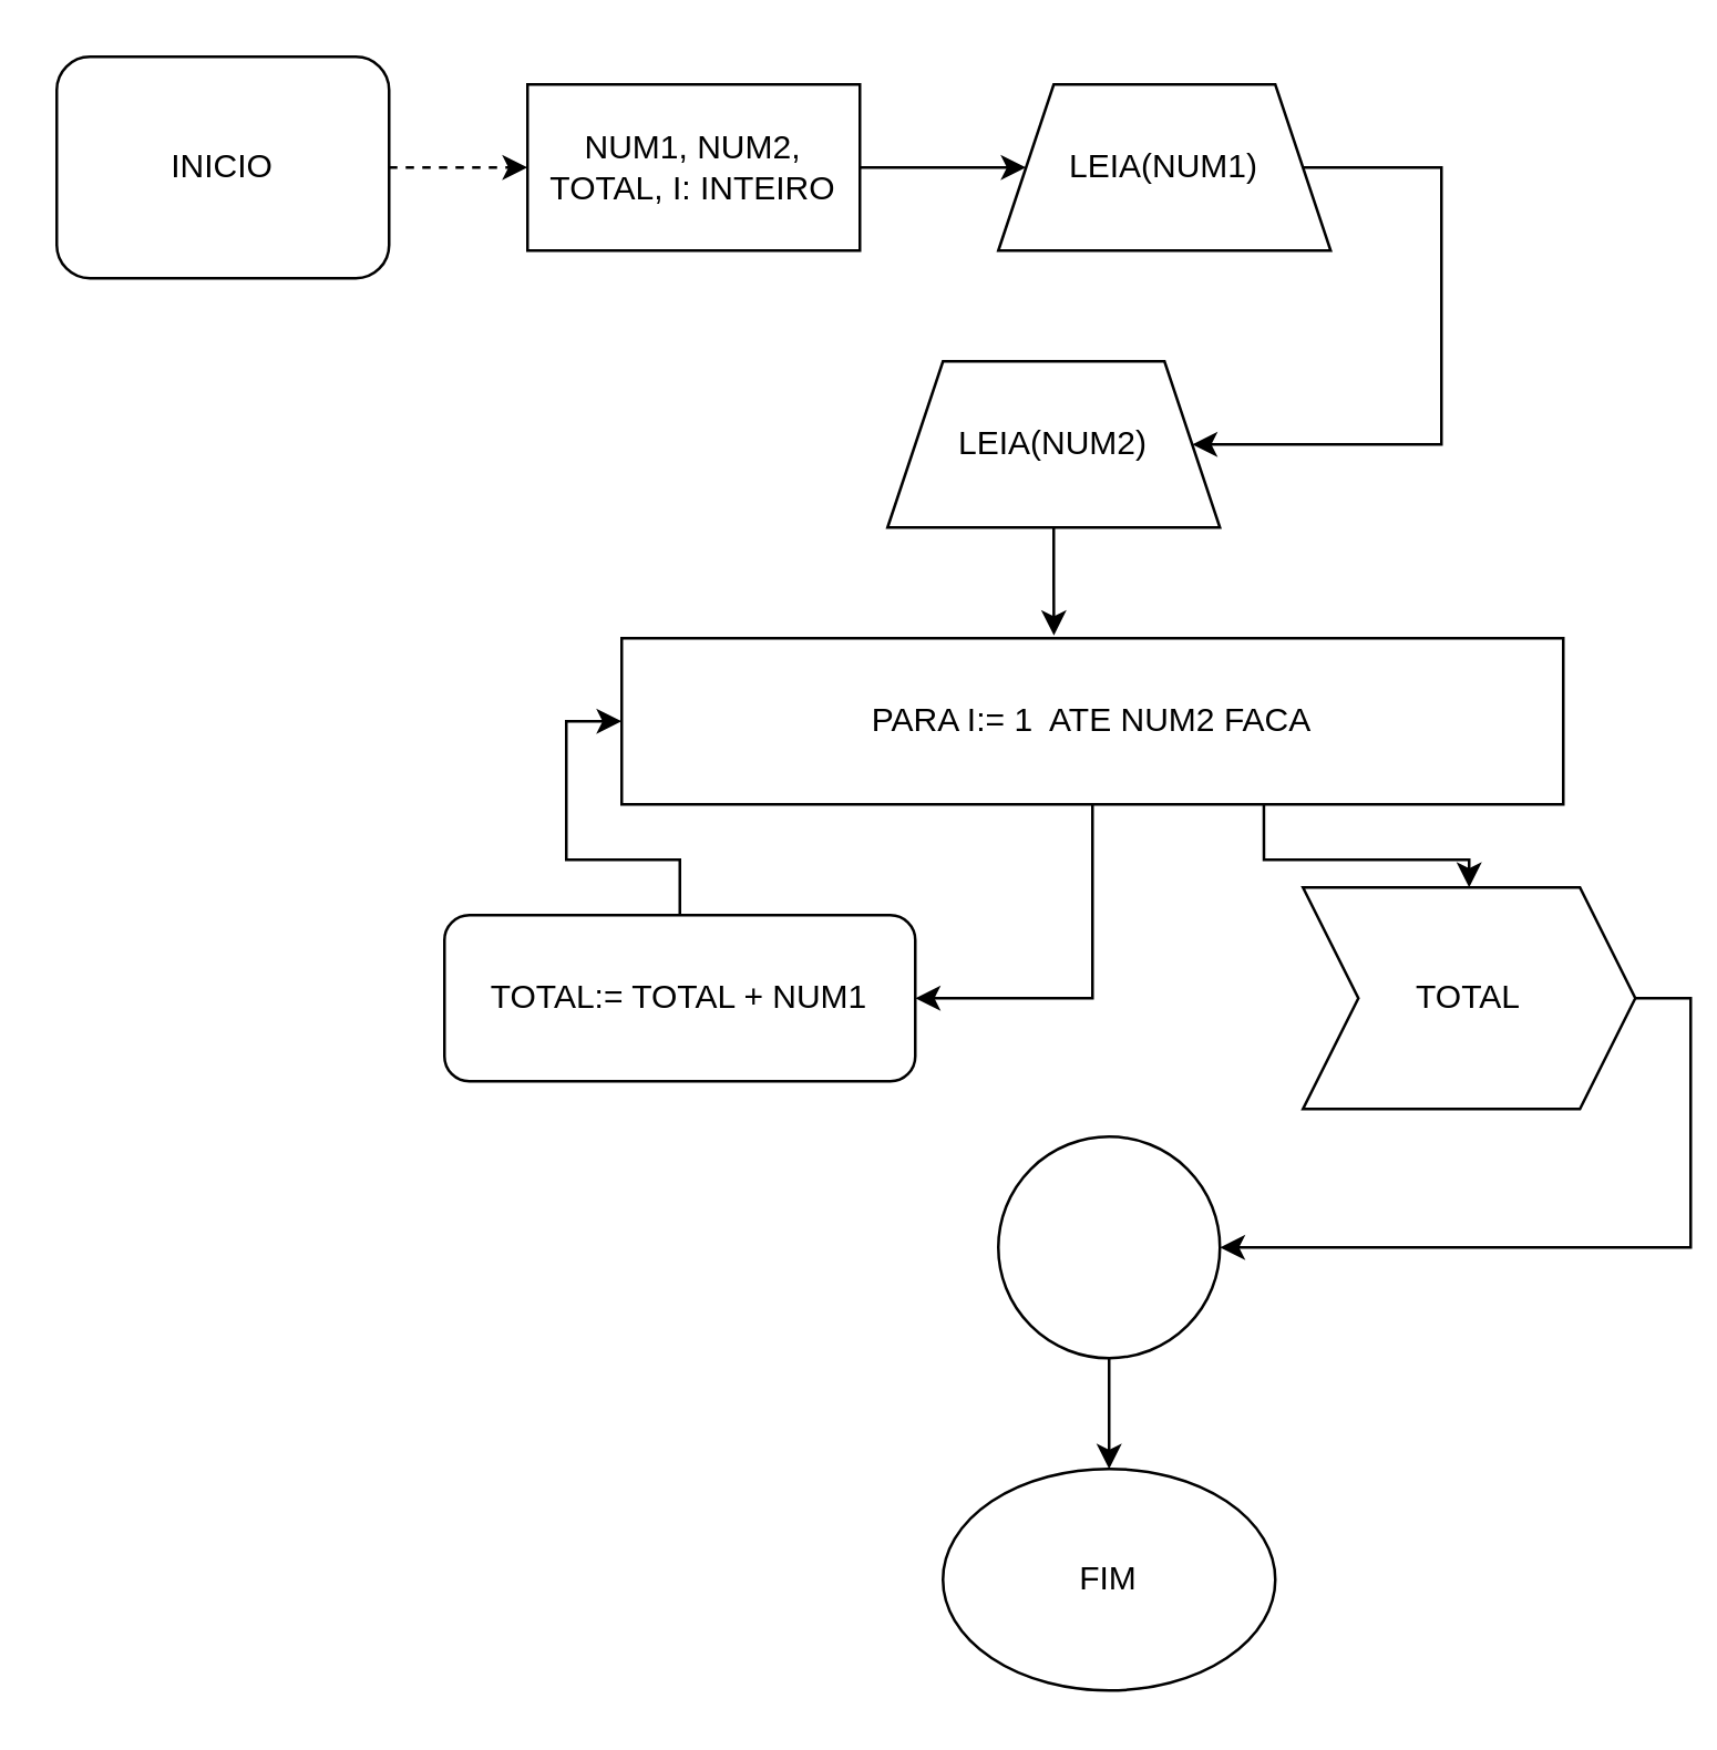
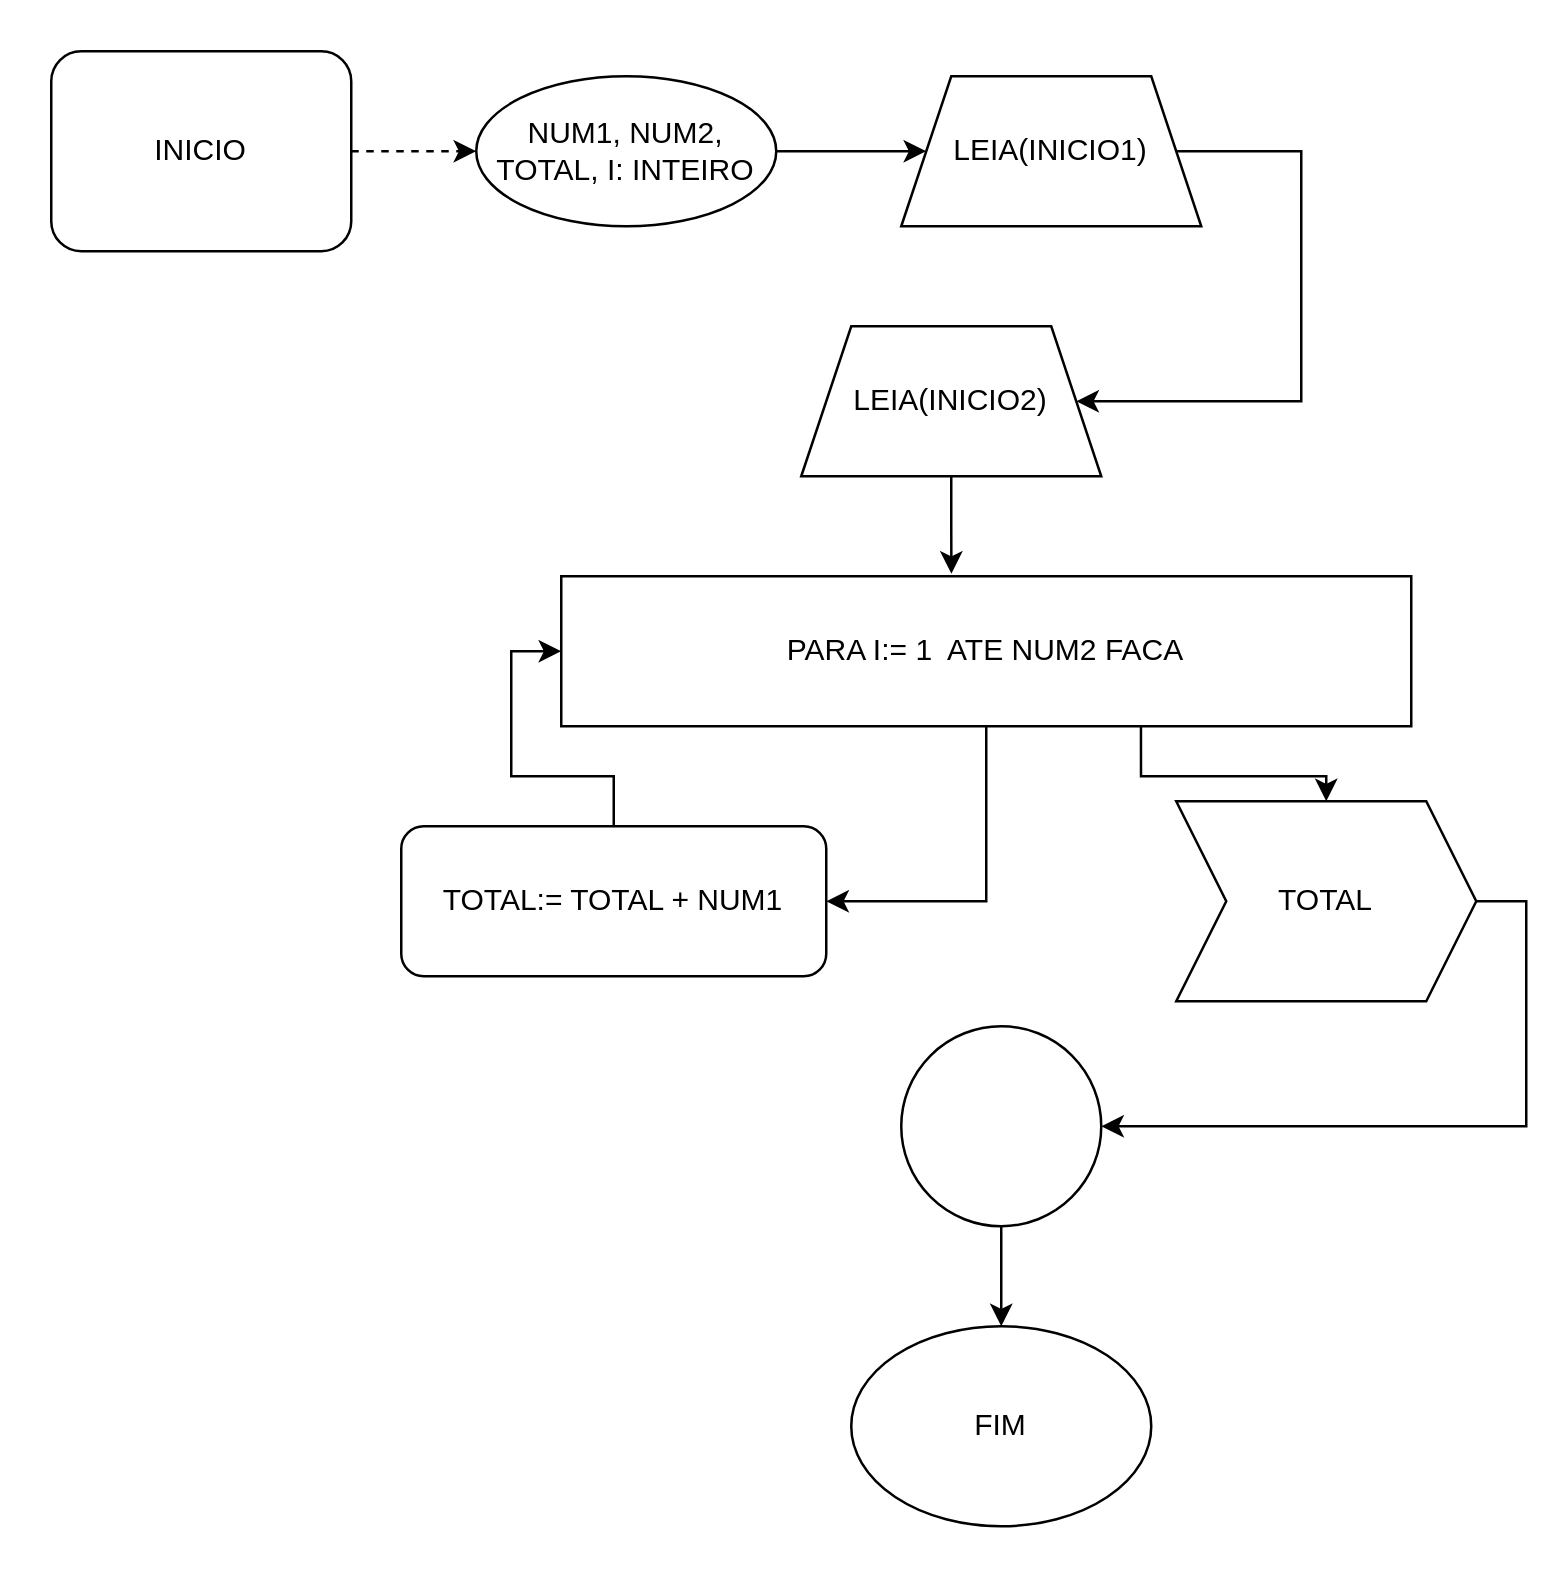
  <mxCell id="0" />
  <mxCell id="1" parent="0" />
  <mxCell id="2" style="edgeStyle=orthogonalEdgeStyle;rounded=0;orthogonalLoop=1;jettySize=auto;html=1;entryX=0;entryY=0.5;entryDx=0;entryDy=0;dashed=1;" edge="1" parent="1" source="3" target="5"><mxGeometry relative="1" as="geometry" /></mxCell>
  <mxCell id="3" value="INICIO" style="whiteSpace=wrap;html=1;rounded=1;" vertex="1" parent="1"><mxGeometry x="20" y="20" width="120" height="80" as="geometry" /></mxCell>
  <mxCell id="4" style="edgeStyle=orthogonalEdgeStyle;rounded=0;orthogonalLoop=1;jettySize=auto;html=1;entryX=0;entryY=0.5;entryDx=0;entryDy=0;" edge="1" parent="1" source="5" target="7"><mxGeometry relative="1" as="geometry" /></mxCell>
- <mxCell id="5" value="NUM1, NUM2, TOTAL, I: INTEIRO" style="rounded=0;whiteSpace=wrap;html=1;" vertex="1" parent="1"><mxGeometry x="190" y="30" width="120" height="60" as="geometry" /></mxCell>
+ <mxCell id="5" value="NUM1, NUM2, TOTAL, I: INTEIRO" style="ellipse;whiteSpace=wrap;html=1;" vertex="1" parent="1"><mxGeometry x="190" y="30" width="120" height="60" as="geometry" /></mxCell>
  <mxCell id="6" style="edgeStyle=orthogonalEdgeStyle;rounded=0;orthogonalLoop=1;jettySize=auto;html=1;entryX=1;entryY=0.5;entryDx=0;entryDy=0;exitX=1;exitY=0.5;exitDx=0;exitDy=0;" edge="1" parent="1" source="7" target="9"><mxGeometry relative="1" as="geometry"><Array as="points"><mxPoint x="520" y="60" /><mxPoint x="520" y="160" /></Array></mxGeometry></mxCell>
- <mxCell id="7" value="LEIA(NUM1)" style="shape=trapezoid;perimeter=trapezoidPerimeter;whiteSpace=wrap;html=1;fixedSize=1;" vertex="1" parent="1"><mxGeometry x="360" y="30" width="120" height="60" as="geometry" /></mxCell>
+ <mxCell id="7" value="LEIA(INICIO1)" style="shape=trapezoid;perimeter=trapezoidPerimeter;whiteSpace=wrap;html=1;fixedSize=1;" vertex="1" parent="1"><mxGeometry x="360" y="30" width="120" height="60" as="geometry" /></mxCell>
  <mxCell id="8" style="edgeStyle=orthogonalEdgeStyle;rounded=0;orthogonalLoop=1;jettySize=auto;html=1;entryX=0.459;entryY=-0.016;entryDx=0;entryDy=0;entryPerimeter=0;" edge="1" parent="1" source="9" target="12"><mxGeometry relative="1" as="geometry" /></mxCell>
- <mxCell id="9" value="LEIA(NUM2)" style="shape=trapezoid;perimeter=trapezoidPerimeter;whiteSpace=wrap;html=1;fixedSize=1;" vertex="1" parent="1"><mxGeometry x="320" y="130" width="120" height="60" as="geometry" /></mxCell>
+ <mxCell id="9" value="LEIA(INICIO2)" style="shape=trapezoid;perimeter=trapezoidPerimeter;whiteSpace=wrap;html=1;fixedSize=1;" vertex="1" parent="1"><mxGeometry x="320" y="130" width="120" height="60" as="geometry" /></mxCell>
  <mxCell id="10" style="edgeStyle=orthogonalEdgeStyle;rounded=0;orthogonalLoop=1;jettySize=auto;html=1;entryX=1;entryY=0.5;entryDx=0;entryDy=0;" edge="1" parent="1" source="12" target="14"><mxGeometry relative="1" as="geometry" /></mxCell>
  <mxCell id="11" style="edgeStyle=orthogonalEdgeStyle;rounded=0;orthogonalLoop=1;jettySize=auto;html=1;exitX=0.682;exitY=0.992;exitDx=0;exitDy=0;exitPerimeter=0;" edge="1" parent="1" source="12" target="16"><mxGeometry relative="1" as="geometry" /></mxCell>
  <mxCell id="12" value="PARA I:= 1&amp;nbsp; ATE NUM2 FACA" style="rounded=0;whiteSpace=wrap;html=1;" vertex="1" parent="1"><mxGeometry x="224" y="230" width="340" height="60" as="geometry" /></mxCell>
  <mxCell id="13" style="edgeStyle=orthogonalEdgeStyle;rounded=0;orthogonalLoop=1;jettySize=auto;html=1;entryX=0;entryY=0.5;entryDx=0;entryDy=0;" edge="1" parent="1" source="14" target="12"><mxGeometry relative="1" as="geometry" /></mxCell>
  <mxCell id="14" value="TOTAL:= TOTAL + NUM1" style="whiteSpace=wrap;html=1;rounded=1;" vertex="1" parent="1"><mxGeometry x="160" y="330" width="170" height="60" as="geometry" /></mxCell>
  <mxCell id="15" style="edgeStyle=orthogonalEdgeStyle;rounded=0;orthogonalLoop=1;jettySize=auto;html=1;entryX=1;entryY=0.5;entryDx=0;entryDy=0;exitX=1;exitY=0.5;exitDx=0;exitDy=0;" edge="1" parent="1" source="16" target="18"><mxGeometry relative="1" as="geometry" /></mxCell>
  <mxCell id="16" value="TOTAL" style="shape=step;perimeter=stepPerimeter;whiteSpace=wrap;html=1;fixedSize=1;" vertex="1" parent="1"><mxGeometry x="470" y="320" width="120" height="80" as="geometry" /></mxCell>
  <mxCell id="17" style="edgeStyle=orthogonalEdgeStyle;rounded=0;orthogonalLoop=1;jettySize=auto;html=1;entryX=0.5;entryY=0;entryDx=0;entryDy=0;" edge="1" parent="1" source="18" target="19"><mxGeometry relative="1" as="geometry" /></mxCell>
  <mxCell id="18" value="" style="ellipse;whiteSpace=wrap;html=1;aspect=fixed;" vertex="1" parent="1"><mxGeometry x="360" y="410" width="80" height="80" as="geometry" /></mxCell>
  <mxCell id="19" value="FIM" style="ellipse;whiteSpace=wrap;html=1;" vertex="1" parent="1"><mxGeometry x="340" y="530" width="120" height="80" as="geometry" /></mxCell>
